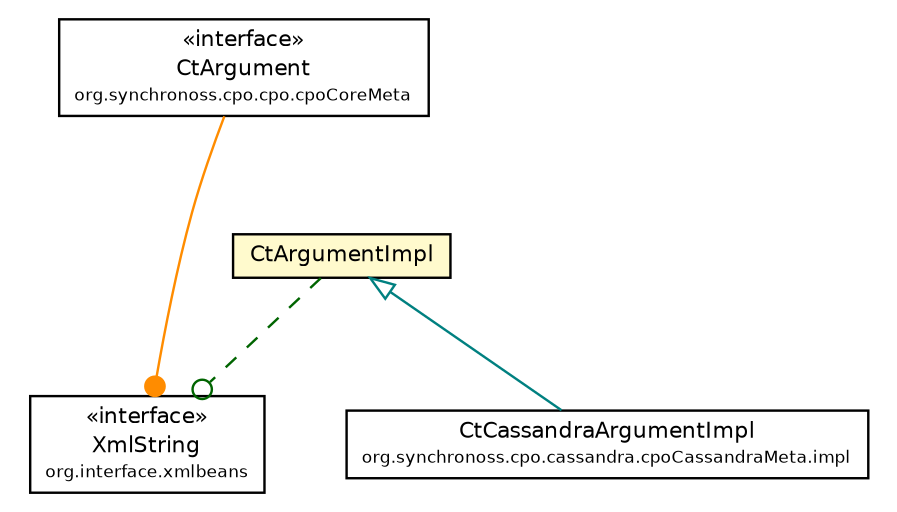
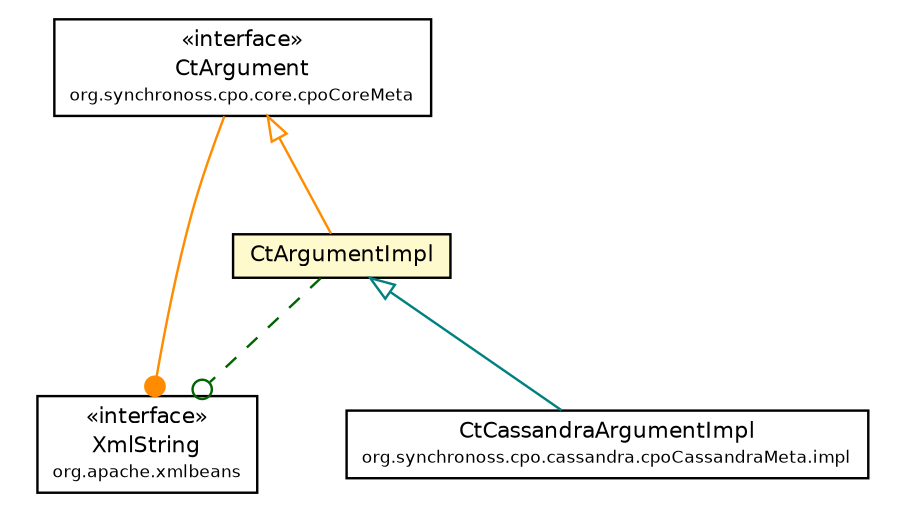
  digraph {
    node [fontcolor=black fontname=Helvetica fontsize=9.0 shape=plaintext]
    edge [color=darkorange fontname=Helvetica fontsize=10 headport=p labelfontname=Helvetica labelfontsize=10 style=solid tailport=p]
-   n1 [label=<<table border="0" cellborder="1" cellspacing="0" cellpadding="2" port="p" href="../CtArgument.html"> 		<tr><td><table border="0" cellspacing="0" cellpadding="1"> 			<tr><td> &laquo;interface&raquo; </td></tr> 			<tr><td> CtArgument </td></tr> 			<tr><td><font point-size="7.0"> org.synchronoss.cpo.cpo.cpoCoreMeta </font></td></tr> 		</table></td></tr> 		</table>>]
+   n1 [label=<<table border="0" cellborder="1" cellspacing="0" cellpadding="2" port="p" href="../CtArgument.html"> 		<tr><td><table border="0" cellspacing="0" cellpadding="1"> 			<tr><td> &laquo;interface&raquo; </td></tr> 			<tr><td> CtArgument </td></tr> 			<tr><td><font point-size="7.0"> org.synchronoss.cpo.core.cpoCoreMeta </font></td></tr> 		</table></td></tr> 		</table>>]
    n2 [label=<<table border="0" cellborder="1" cellspacing="0" cellpadding="2" port="p" bgcolor="lemonChiffon" href="./CtArgumentImpl.html"> 		<tr><td><table border="0" cellspacing="0" cellpadding="1"> 			<tr><td> CtArgumentImpl </td></tr> 		</table></td></tr> 		</table>>]
-   n3 [label=<<table border="0" cellborder="1" cellspacing="0" cellpadding="2" port="p" href="http://java.sun.com/j2se/1.4.2/docs/api/org/apache/xmlbeans/XmlString.html"> 		<tr><td><table border="0" cellspacing="0" cellpadding="1"> 			<tr><td> &laquo;interface&raquo; </td></tr> 			<tr><td> XmlString </td></tr> 			<tr><td><font point-size="7.0"> org.interface.xmlbeans </font></td></tr> 		</table></td></tr> 		</table>>]
+   n3 [label=<<table border="0" cellborder="1" cellspacing="0" cellpadding="2" port="p" href="http://java.sun.com/j2se/1.4.2/docs/api/org/apache/xmlbeans/XmlString.html"> 		<tr><td><table border="0" cellspacing="0" cellpadding="1"> 			<tr><td> &laquo;interface&raquo; </td></tr> 			<tr><td> XmlString </td></tr> 			<tr><td><font point-size="7.0"> org.apache.xmlbeans </font></td></tr> 		</table></td></tr> 		</table>>]
    n4 [label=<<table border="0" cellborder="1" cellspacing="0" cellpadding="2" port="p" href="../../../cassandra/cpoCassandraMeta/impl/CtCassandraArgumentImpl.html"> 		<tr><td><table border="0" cellspacing="0" cellpadding="1"> 			<tr><td> CtCassandraArgumentImpl </td></tr> 			<tr><td><font point-size="7.0"> org.synchronoss.cpo.cassandra.cpoCassandraMeta.impl </font></td></tr> 		</table></td></tr> 		</table>>]
+   n1 -> n2 [arrowtail=empty dir=back]
    n1 -> n3 [arrowhead=dot fontcolor=black fontsize=10.0]
    n2 -> n3 [arrowhead=odot color=darkgreen fontcolor=black fontsize=10.0 style=dashed]
    n2 -> n4 [arrowtail=empty color=teal dir=back]
  }
